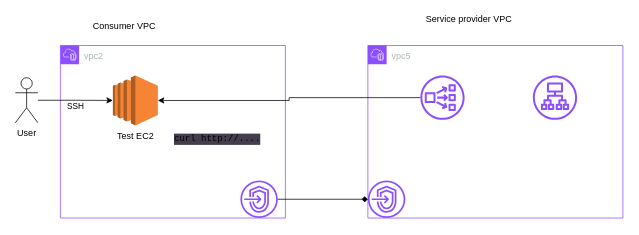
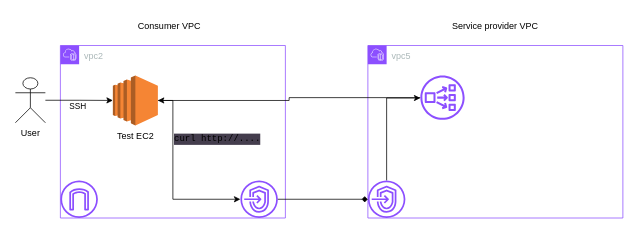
  <mxCell id="0" />
  <mxCell id="1" parent="0" />
  <mxCell id="2" value="vpc2" style="points=[[0,0],[0.25,0],[0.5,0],[0.75,0],[1,0],[1,0.25],[1,0.5],[1,0.75],[1,1],[0.75,1],[0.5,1],[0.25,1],[0,1],[0,0.75],[0,0.5],[0,0.25]];outlineConnect=0;gradientColor=none;html=1;whiteSpace=wrap;fontSize=12;fontStyle=0;container=1;pointerEvents=0;collapsible=0;recursiveResize=0;shape=mxgraph.aws4.group;grIcon=mxgraph.aws4.group_vpc2;strokeColor=#8C4FFF;fillColor=none;verticalAlign=top;align=left;spacingLeft=30;fontColor=#AAB7B8;dashed=0;" parent="1" vertex="1"><mxGeometry x="80" y="60" width="300" height="230" as="geometry" /></mxCell>
+ <mxCell id="3" style="edgeStyle=orthogonalEdgeStyle;rounded=0;orthogonalLoop=1;jettySize=auto;html=1;exitX=1;exitY=0.5;exitDx=0;exitDy=0;exitPerimeter=0;" parent="2" source="4" target="5" edge="1"><mxGeometry relative="1" as="geometry"><Array as="points"><mxPoint x="150" y="73" /><mxPoint x="150" y="205" /></Array></mxGeometry></mxCell>
  <mxCell id="4" value="Test EC2" style="outlineConnect=0;dashed=0;verticalLabelPosition=bottom;verticalAlign=top;align=center;html=1;shape=mxgraph.aws3.ec2;fillColor=#F58534;gradientColor=none;" parent="2" vertex="1"><mxGeometry x="70" y="40" width="60" height="66.5" as="geometry" /></mxCell>
  <mxCell id="5" value="VPC Endpoint" style="sketch=0;outlineConnect=0;fontColor=#FFFFFF;gradientColor=none;fillColor=#8C4FFF;strokeColor=none;dashed=0;verticalLabelPosition=bottom;verticalAlign=top;align=center;html=1;fontSize=12;fontStyle=0;aspect=fixed;pointerEvents=1;shape=mxgraph.aws4.endpoints;" parent="2" vertex="1"><mxGeometry x="240" y="180" width="50" height="50" as="geometry" /></mxCell>
+ <mxCell id="6" value="Internet gateway" style="sketch=0;outlineConnect=0;fontColor=#FFFFFF;gradientColor=none;fillColor=#8C4FFF;strokeColor=none;dashed=0;verticalLabelPosition=bottom;verticalAlign=top;align=center;html=1;fontSize=12;fontStyle=0;aspect=fixed;pointerEvents=1;shape=mxgraph.aws4.internet_gateway;" parent="2" vertex="1"><mxGeometry y="180" width="50" height="50" as="geometry" /></mxCell>
  <mxCell id="7" value="curl http://...." style="text;html=1;align=left;verticalAlign=middle;whiteSpace=wrap;rounded=0;labelBackgroundColor=#443d4d;fontFamily=Courier New;" parent="2" vertex="1"><mxGeometry x="150" y="100" width="150" height="50" as="geometry" /></mxCell>
  <mxCell id="8" value="vpc5" style="points=[[0,0],[0.25,0],[0.5,0],[0.75,0],[1,0],[1,0.25],[1,0.5],[1,0.75],[1,1],[0.75,1],[0.5,1],[0.25,1],[0,1],[0,0.75],[0,0.5],[0,0.25]];outlineConnect=0;gradientColor=none;html=1;whiteSpace=wrap;fontSize=12;fontStyle=0;container=1;pointerEvents=0;collapsible=0;recursiveResize=0;shape=mxgraph.aws4.group;grIcon=mxgraph.aws4.group_vpc2;strokeColor=#8C4FFF;fillColor=none;verticalAlign=top;align=left;spacingLeft=30;fontColor=#AAB7B8;dashed=0;" parent="1" vertex="1"><mxGeometry x="490" y="60" width="340" height="230" as="geometry" /></mxCell>
  <mxCell id="9" style="edgeStyle=orthogonalEdgeStyle;rounded=0;orthogonalLoop=1;jettySize=auto;html=1;" parent="8" source="10" target="4" edge="1"><mxGeometry relative="1" as="geometry" /></mxCell>
  <mxCell id="10" value="Network Load Balancer" style="sketch=0;outlineConnect=0;fontColor=#FFFFFF;gradientColor=none;fillColor=#8C4FFF;strokeColor=none;dashed=0;verticalLabelPosition=bottom;verticalAlign=top;align=center;html=1;fontSize=12;fontStyle=0;aspect=fixed;pointerEvents=1;shape=mxgraph.aws4.network_load_balancer;" parent="8" vertex="1"><mxGeometry x="70" y="40" width="59" height="59" as="geometry" /></mxCell>
- <mxCell id="11" value="Application Load Balancer" style="sketch=0;outlineConnect=0;fontColor=#FFFFFF;gradientColor=none;fillColor=#8C4FFF;strokeColor=none;dashed=0;verticalLabelPosition=bottom;verticalAlign=top;align=center;html=1;fontSize=12;fontStyle=0;aspect=fixed;pointerEvents=1;shape=mxgraph.aws4.application_load_balancer;" parent="8" vertex="1"><mxGeometry x="220" y="40" width="59" height="59" as="geometry" /></mxCell>
+ <mxCell id="12" style="edgeStyle=orthogonalEdgeStyle;rounded=0;orthogonalLoop=1;jettySize=auto;html=1;" parent="8" source="13" target="10" edge="1"><mxGeometry relative="1" as="geometry"><Array as="points"><mxPoint x="25" y="70" /></Array></mxGeometry></mxCell>
  <mxCell id="13" value="VPC Endpoint Service" style="sketch=0;outlineConnect=0;fontColor=#FFFFFF;gradientColor=none;fillColor=#8C4FFF;strokeColor=none;dashed=0;verticalLabelPosition=bottom;verticalAlign=top;align=center;html=1;fontSize=12;fontStyle=0;aspect=fixed;pointerEvents=1;shape=mxgraph.aws4.endpoints;" parent="8" vertex="1"><mxGeometry y="180" width="50" height="50" as="geometry" /></mxCell>
- <mxCell id="14" value="Consumer VPC" style="text;html=1;align=center;verticalAlign=middle;whiteSpace=wrap;rounded=0;" parent="1" vertex="1"><mxGeometry x="117.5" y="20" width="95" height="30" as="geometry" /></mxCell>
- <mxCell id="15" value="Service provider VPC" style="text;html=1;align=center;verticalAlign=middle;whiteSpace=wrap;rounded=0;" parent="1" vertex="1"><mxGeometry x="561.25" y="10" width="127.5" height="30" as="geometry" /></mxCell>
+ <mxCell id="14" value="Consumer VPC" style="text;html=1;align=center;verticalAlign=middle;whiteSpace=wrap;rounded=0;" parent="1" vertex="1"><mxGeometry x="177.5" y="20" width="95" height="30" as="geometry" /></mxCell>
+ <mxCell id="15" value="Service provider VPC" style="text;html=1;align=center;verticalAlign=middle;whiteSpace=wrap;rounded=0;" parent="1" vertex="1"><mxGeometry x="596.25" y="20" width="127.5" height="30" as="geometry" /></mxCell>
  <mxCell id="16" style="edgeStyle=orthogonalEdgeStyle;rounded=0;orthogonalLoop=1;jettySize=auto;html=1;endArrow=diamond;" parent="1" source="5" target="13" edge="1"><mxGeometry relative="1" as="geometry" /></mxCell>
- <mxCell id="17" value="User" style="shape=umlActor;verticalLabelPosition=bottom;verticalAlign=top;html=1;outlineConnect=0;" parent="1" vertex="1"><mxGeometry x="20" y="103" width="30" height="60" as="geometry" /></mxCell>
+ <mxCell id="17" value="User" style="shape=umlActor;verticalLabelPosition=bottom;verticalAlign=top;html=1;outlineConnect=0;" parent="1" vertex="1"><mxGeometry x="20" y="103" width="40" height="60" as="geometry" /></mxCell>
  <mxCell id="18" style="edgeStyle=orthogonalEdgeStyle;rounded=0;orthogonalLoop=1;jettySize=auto;html=1;entryX=0;entryY=0.5;entryDx=0;entryDy=0;entryPerimeter=0;" parent="1" source="17" target="4" edge="1"><mxGeometry relative="1" as="geometry" /></mxCell>
  <mxCell id="19" value="SSH" style="edgeLabel;html=1;align=center;verticalAlign=middle;resizable=0;points=[];" parent="18" vertex="1" connectable="0"><mxGeometry x="0.382" y="-3" relative="1" as="geometry"><mxPoint x="-19" y="4" as="offset" /></mxGeometry></mxCell>
